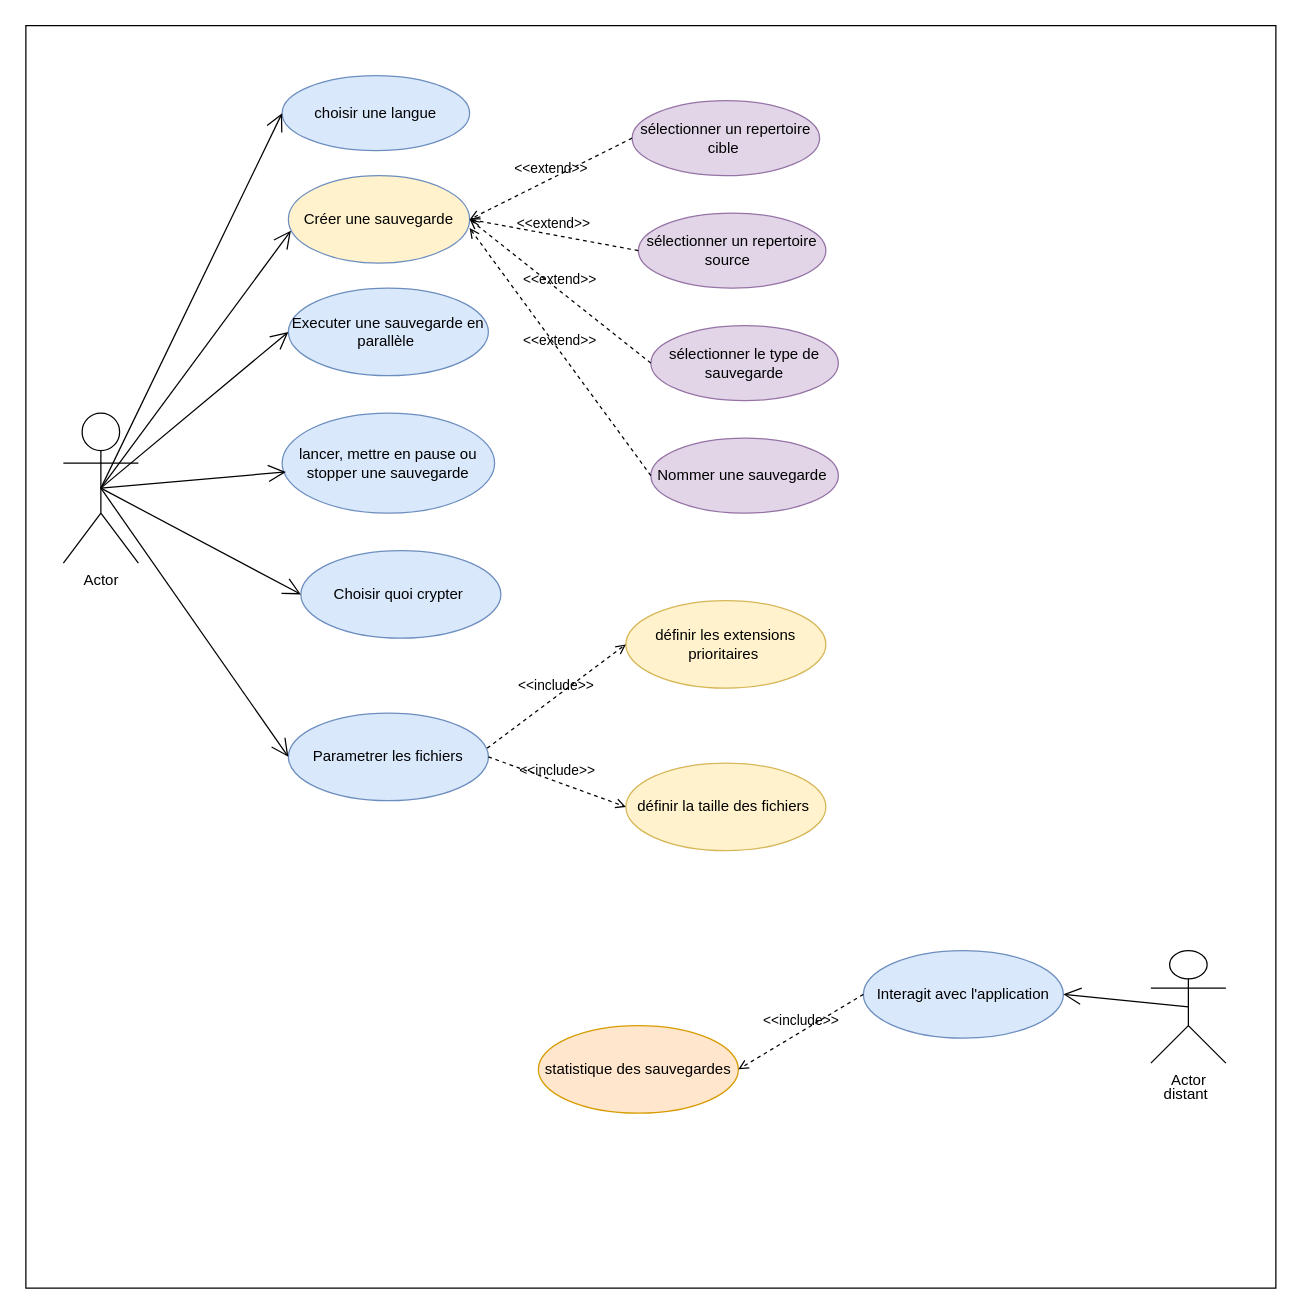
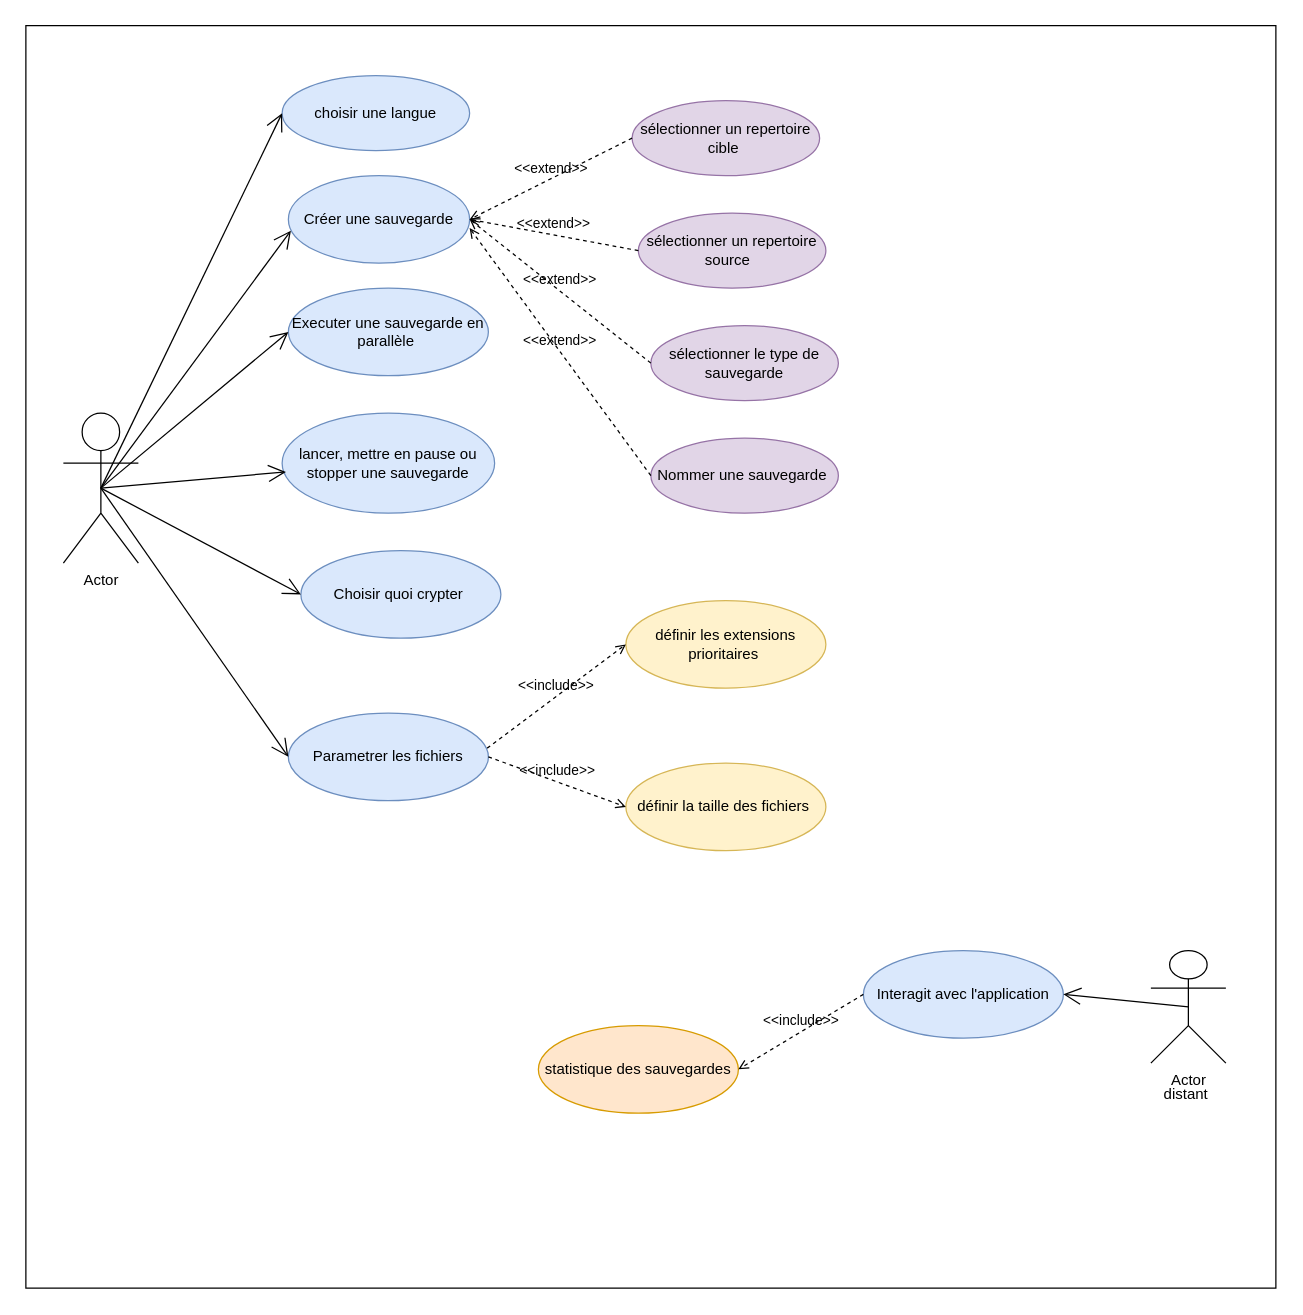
  <mxCell id="0" />
  <mxCell id="1" parent="0" />
  <mxCell id="2" value="Object" style="html=1;whiteSpace=wrap;" vertex="1" parent="1"><mxGeometry x="370" y="310" width="110" height="50" as="geometry" /></mxCell>
  <mxCell id="3" value="" style="html=1;whiteSpace=wrap;" vertex="1" parent="1"><mxGeometry x="20" y="20" width="1000" height="1010" as="geometry" /></mxCell>
  <mxCell id="4" value="Actor" style="shape=umlActor;verticalLabelPosition=bottom;verticalAlign=top;html=1;" vertex="1" parent="1"><mxGeometry x="50" y="330" width="60" height="120" as="geometry" /></mxCell>
  <mxCell id="5" value="choisir une langue" style="ellipse;whiteSpace=wrap;html=1;fillColor=#dae8fc;strokeColor=#6c8ebf;" vertex="1" parent="1"><mxGeometry x="225" y="60" width="150" height="60" as="geometry" /></mxCell>
- <mxCell id="6" value="Créer une sauvegarde" style="ellipse;whiteSpace=wrap;html=1;fillColor=#fff2cc;strokeColor=#6c8ebf;" vertex="1" parent="1"><mxGeometry x="230" y="140" width="145" height="70" as="geometry" /></mxCell>
+ <mxCell id="6" value="Créer une sauvegarde" style="ellipse;whiteSpace=wrap;html=1;fillColor=#dae8fc;strokeColor=#6c8ebf;" vertex="1" parent="1"><mxGeometry x="230" y="140" width="145" height="70" as="geometry" /></mxCell>
  <mxCell id="7" value="Executer une sauvegarde en parallèle&amp;nbsp;" style="ellipse;whiteSpace=wrap;html=1;fillColor=#dae8fc;strokeColor=#6c8ebf;" vertex="1" parent="1"><mxGeometry x="230" y="230" width="160" height="70" as="geometry" /></mxCell>
  <mxCell id="8" value="lancer, mettre en pause ou stopper une sauvegarde" style="ellipse;whiteSpace=wrap;html=1;fillColor=#dae8fc;strokeColor=#6c8ebf;" vertex="1" parent="1"><mxGeometry x="225" y="330" width="170" height="80" as="geometry" /></mxCell>
  <mxCell id="9" value="Choisir quoi crypter&amp;nbsp;" style="ellipse;whiteSpace=wrap;html=1;fillColor=#dae8fc;strokeColor=#6c8ebf;" vertex="1" parent="1"><mxGeometry x="240" y="440" width="160" height="70" as="geometry" /></mxCell>
  <mxCell id="10" value="sélectionner un repertoire cible&amp;nbsp;" style="ellipse;whiteSpace=wrap;html=1;fillColor=#e1d5e7;strokeColor=#9673a6;" vertex="1" parent="1"><mxGeometry x="505" y="80" width="150" height="60" as="geometry" /></mxCell>
  <mxCell id="11" value="sélectionner un repertoire source &amp;nbsp;" style="ellipse;whiteSpace=wrap;html=1;fillColor=#e1d5e7;strokeColor=#9673a6;" vertex="1" parent="1"><mxGeometry x="510" y="170" width="150" height="60" as="geometry" /></mxCell>
  <mxCell id="12" value="sélectionner le type de sauvegarde" style="ellipse;whiteSpace=wrap;html=1;fillColor=#e1d5e7;strokeColor=#9673a6;" vertex="1" parent="1"><mxGeometry x="520" y="260" width="150" height="60" as="geometry" /></mxCell>
  <mxCell id="13" value="Nommer une sauvegarde&amp;nbsp;" style="ellipse;whiteSpace=wrap;html=1;fillColor=#e1d5e7;strokeColor=#9673a6;" vertex="1" parent="1"><mxGeometry x="520" y="350" width="150" height="60" as="geometry" /></mxCell>
  <mxCell id="14" value="Parametrer les fichiers" style="ellipse;whiteSpace=wrap;html=1;fillColor=#dae8fc;strokeColor=#6c8ebf;" vertex="1" parent="1"><mxGeometry x="230" y="570" width="160" height="70" as="geometry" /></mxCell>
  <mxCell id="15" value="définir les extensions prioritaires&amp;nbsp;" style="ellipse;whiteSpace=wrap;html=1;fillColor=#fff2cc;strokeColor=#d6b656;" vertex="1" parent="1"><mxGeometry x="500" y="480" width="160" height="70" as="geometry" /></mxCell>
  <mxCell id="16" value="définir la taille des fichiers&amp;nbsp;" style="ellipse;whiteSpace=wrap;html=1;fillColor=#fff2cc;strokeColor=#d6b656;" vertex="1" parent="1"><mxGeometry x="500" y="610" width="160" height="70" as="geometry" /></mxCell>
  <mxCell id="17" value="" style="endArrow=open;endFill=1;endSize=12;html=1;rounded=0;exitX=0.5;exitY=0.5;exitDx=0;exitDy=0;exitPerimeter=0;entryX=0;entryY=0.5;entryDx=0;entryDy=0;" edge="1" parent="1" source="4" target="5"><mxGeometry width="160" relative="1" as="geometry"><mxPoint x="380" y="310" as="sourcePoint" /><mxPoint x="540" y="310" as="targetPoint" /></mxGeometry></mxCell>
  <mxCell id="18" value="" style="endArrow=open;endFill=1;endSize=12;html=1;rounded=0;exitX=0.5;exitY=0.5;exitDx=0;exitDy=0;exitPerimeter=0;entryX=0.014;entryY=0.629;entryDx=0;entryDy=0;entryPerimeter=0;" edge="1" parent="1" source="4" target="6"><mxGeometry width="160" relative="1" as="geometry"><mxPoint x="380" y="310" as="sourcePoint" /><mxPoint x="540" y="310" as="targetPoint" /></mxGeometry></mxCell>
  <mxCell id="19" value="" style="endArrow=open;endFill=1;endSize=12;html=1;rounded=0;exitX=0.5;exitY=0.5;exitDx=0;exitDy=0;exitPerimeter=0;entryX=0;entryY=0.5;entryDx=0;entryDy=0;" edge="1" parent="1" source="4" target="7"><mxGeometry width="160" relative="1" as="geometry"><mxPoint x="380" y="310" as="sourcePoint" /><mxPoint x="540" y="310" as="targetPoint" /></mxGeometry></mxCell>
  <mxCell id="20" value="" style="endArrow=open;endFill=1;endSize=12;html=1;rounded=0;exitX=0.5;exitY=0.5;exitDx=0;exitDy=0;exitPerimeter=0;entryX=0.018;entryY=0.588;entryDx=0;entryDy=0;entryPerimeter=0;" edge="1" parent="1" source="4" target="8"><mxGeometry width="160" relative="1" as="geometry"><mxPoint x="380" y="310" as="sourcePoint" /><mxPoint x="170" y="350" as="targetPoint" /></mxGeometry></mxCell>
  <mxCell id="21" value="" style="endArrow=open;endFill=1;endSize=12;html=1;rounded=0;exitX=0.5;exitY=0.5;exitDx=0;exitDy=0;exitPerimeter=0;entryX=0;entryY=0.5;entryDx=0;entryDy=0;" edge="1" parent="1" source="4" target="9"><mxGeometry width="160" relative="1" as="geometry"><mxPoint x="380" y="310" as="sourcePoint" /><mxPoint x="540" y="310" as="targetPoint" /></mxGeometry></mxCell>
  <mxCell id="22" value="" style="endArrow=open;endFill=1;endSize=12;html=1;rounded=0;exitX=0.5;exitY=0.5;exitDx=0;exitDy=0;exitPerimeter=0;entryX=0;entryY=0.5;entryDx=0;entryDy=0;" edge="1" parent="1" source="4" target="14"><mxGeometry width="160" relative="1" as="geometry"><mxPoint x="380" y="310" as="sourcePoint" /><mxPoint x="540" y="310" as="targetPoint" /></mxGeometry></mxCell>
  <mxCell id="23" value="&amp;lt;&amp;lt;extend&amp;gt;&amp;gt;" style="html=1;verticalAlign=bottom;labelBackgroundColor=none;endArrow=open;endFill=0;dashed=1;rounded=0;exitX=0;exitY=0.5;exitDx=0;exitDy=0;entryX=1;entryY=0.5;entryDx=0;entryDy=0;" edge="1" parent="1" source="10" target="6"><mxGeometry width="160" relative="1" as="geometry"><mxPoint x="380" y="340" as="sourcePoint" /><mxPoint x="540" y="340" as="targetPoint" /></mxGeometry></mxCell>
  <mxCell id="24" value="&amp;lt;&amp;lt;extend&amp;gt;&amp;gt;" style="html=1;verticalAlign=bottom;labelBackgroundColor=none;endArrow=open;endFill=0;dashed=1;rounded=0;exitX=0;exitY=0.5;exitDx=0;exitDy=0;entryX=1;entryY=0.5;entryDx=0;entryDy=0;" edge="1" parent="1" source="11" target="6"><mxGeometry width="160" relative="1" as="geometry"><mxPoint x="380" y="340" as="sourcePoint" /><mxPoint x="540" y="340" as="targetPoint" /></mxGeometry></mxCell>
  <mxCell id="25" value="&amp;lt;&amp;lt;extend&amp;gt;&amp;gt;" style="html=1;verticalAlign=bottom;labelBackgroundColor=none;endArrow=open;endFill=0;dashed=1;rounded=0;entryX=1;entryY=0.5;entryDx=0;entryDy=0;exitX=0;exitY=0.5;exitDx=0;exitDy=0;" edge="1" parent="1" source="12" target="6"><mxGeometry width="160" relative="1" as="geometry"><mxPoint x="380" y="340" as="sourcePoint" /><mxPoint x="320" y="180" as="targetPoint" /></mxGeometry></mxCell>
  <mxCell id="26" value="&amp;lt;&amp;lt;extend&amp;gt;&amp;gt;" style="html=1;verticalAlign=bottom;labelBackgroundColor=none;endArrow=open;endFill=0;dashed=1;rounded=0;entryX=1;entryY=0.6;entryDx=0;entryDy=0;entryPerimeter=0;exitX=0;exitY=0.5;exitDx=0;exitDy=0;" edge="1" parent="1" source="13" target="6"><mxGeometry width="160" relative="1" as="geometry"><mxPoint x="380" y="340" as="sourcePoint" /><mxPoint x="540" y="340" as="targetPoint" /></mxGeometry></mxCell>
  <mxCell id="27" value="&amp;lt;&amp;lt;include&amp;gt;&amp;gt;" style="html=1;verticalAlign=bottom;labelBackgroundColor=none;endArrow=open;endFill=0;dashed=1;rounded=0;entryX=0;entryY=0.5;entryDx=0;entryDy=0;exitX=0.994;exitY=0.4;exitDx=0;exitDy=0;exitPerimeter=0;" edge="1" parent="1" source="14" target="15"><mxGeometry width="160" relative="1" as="geometry"><mxPoint x="380" y="340" as="sourcePoint" /><mxPoint x="540" y="340" as="targetPoint" /></mxGeometry></mxCell>
  <mxCell id="28" value="&amp;lt;&amp;lt;include&amp;gt;&amp;gt;" style="html=1;verticalAlign=bottom;labelBackgroundColor=none;endArrow=open;endFill=0;dashed=1;rounded=0;exitX=1;exitY=0.5;exitDx=0;exitDy=0;entryX=0;entryY=0.5;entryDx=0;entryDy=0;" edge="1" parent="1" source="14" target="16"><mxGeometry width="160" relative="1" as="geometry"><mxPoint x="380" y="340" as="sourcePoint" /><mxPoint x="540" y="340" as="targetPoint" /></mxGeometry></mxCell>
  <mxCell id="29" value="Actor" style="shape=umlActor;verticalLabelPosition=bottom;verticalAlign=top;html=1;outlineConnect=0;" vertex="1" parent="1"><mxGeometry x="920" y="760" width="60" height="90" as="geometry" /></mxCell>
  <mxCell id="30" value="distant&amp;nbsp;" style="text;html=1;strokeColor=none;fillColor=none;align=center;verticalAlign=middle;whiteSpace=wrap;rounded=0;" vertex="1" parent="1"><mxGeometry x="920" y="860" width="60" height="30" as="geometry" /></mxCell>
  <mxCell id="31" value="Interagit avec l'application" style="ellipse;whiteSpace=wrap;html=1;fillColor=#dae8fc;strokeColor=#6c8ebf;" vertex="1" parent="1"><mxGeometry x="690" y="760" width="160" height="70" as="geometry" /></mxCell>
  <mxCell id="32" value="" style="endArrow=open;endFill=1;endSize=12;html=1;rounded=0;exitX=0.5;exitY=0.5;exitDx=0;exitDy=0;exitPerimeter=0;entryX=1;entryY=0.5;entryDx=0;entryDy=0;" edge="1" parent="1" source="29" target="31"><mxGeometry width="160" relative="1" as="geometry"><mxPoint x="480" y="630" as="sourcePoint" /><mxPoint x="640" y="630" as="targetPoint" /></mxGeometry></mxCell>
  <mxCell id="33" value="statistique des sauvegardes" style="ellipse;whiteSpace=wrap;html=1;fillColor=#ffe6cc;strokeColor=#d79b00;" vertex="1" parent="1"><mxGeometry x="430" y="820" width="160" height="70" as="geometry" /></mxCell>
  <mxCell id="34" value="&amp;lt;&amp;lt;include&amp;gt;&amp;gt;" style="html=1;verticalAlign=bottom;labelBackgroundColor=none;endArrow=open;endFill=0;dashed=1;rounded=0;exitX=0;exitY=0.5;exitDx=0;exitDy=0;entryX=1;entryY=0.5;entryDx=0;entryDy=0;" edge="1" parent="1" source="31" target="33"><mxGeometry width="160" relative="1" as="geometry"><mxPoint x="594" y="765" as="sourcePoint" /><mxPoint x="690" y="800" as="targetPoint" /></mxGeometry></mxCell>
